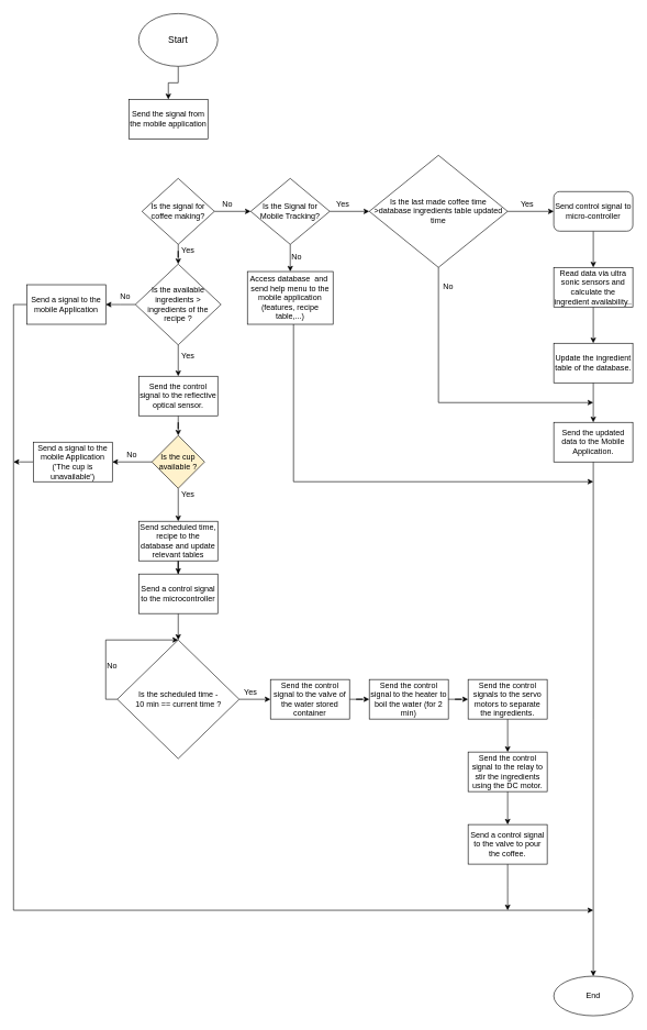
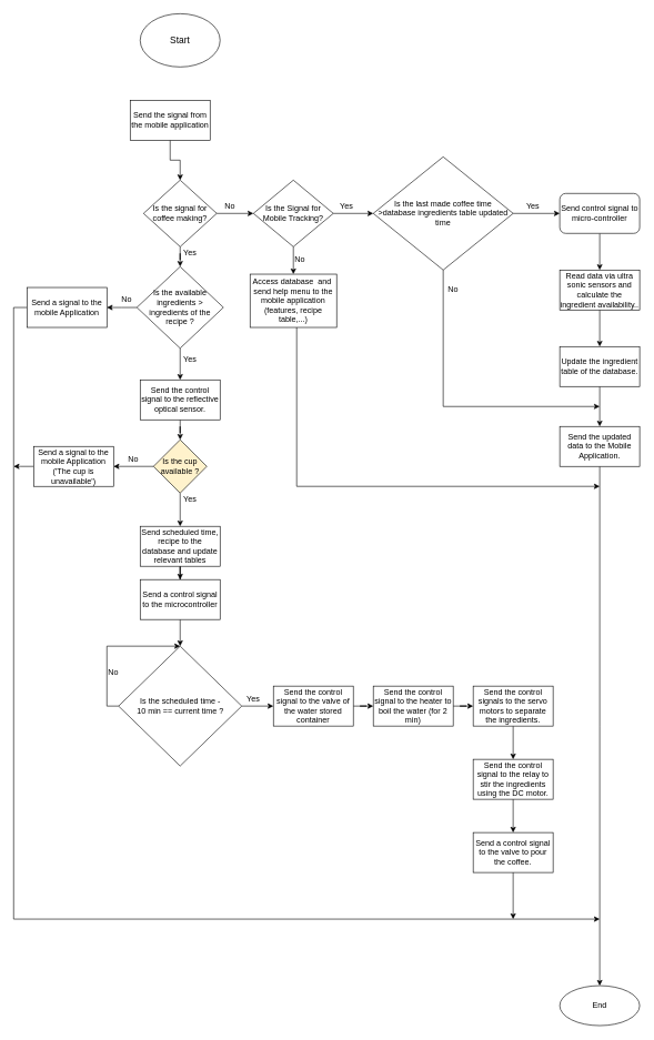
  <mxCell id="0" />
  <mxCell id="1" parent="0" />
- <mxCell id="2" value="" style="edgeStyle=orthogonalEdgeStyle;rounded=0;orthogonalLoop=1;jettySize=auto;html=1;" edge="1" parent="1" source="3" target="5"><mxGeometry relative="1" as="geometry" /></mxCell>
  <mxCell id="3" value="&lt;font style=&quot;font-size: 14px&quot;&gt;Start&lt;/font&gt;" style="ellipse;whiteSpace=wrap;html=1;" vertex="1" parent="1"><mxGeometry x="210" y="20" width="120" height="80" as="geometry" /></mxCell>
+ <mxCell id="4" value="" style="edgeStyle=orthogonalEdgeStyle;rounded=0;orthogonalLoop=1;jettySize=auto;html=1;" edge="1" parent="1" source="5" target="8"><mxGeometry relative="1" as="geometry" /></mxCell>
  <mxCell id="5" value="Send the signal from the mobile application" style="whiteSpace=wrap;html=1;" vertex="1" parent="1"><mxGeometry x="195" y="150" width="120" height="60" as="geometry" /></mxCell>
  <mxCell id="6" value="" style="edgeStyle=orthogonalEdgeStyle;rounded=0;orthogonalLoop=1;jettySize=auto;html=1;" edge="1" parent="1" source="8" target="11"><mxGeometry relative="1" as="geometry" /></mxCell>
  <mxCell id="7" value="" style="edgeStyle=orthogonalEdgeStyle;rounded=0;orthogonalLoop=1;jettySize=auto;html=1;" edge="1" parent="1" source="8" target="33"><mxGeometry relative="1" as="geometry" /></mxCell>
  <mxCell id="8" value="Is the signal for coffee making?" style="rhombus;whiteSpace=wrap;html=1;" vertex="1" parent="1"><mxGeometry x="215" y="270" width="110" height="100" as="geometry" /></mxCell>
  <mxCell id="9" value="" style="edgeStyle=orthogonalEdgeStyle;rounded=0;orthogonalLoop=1;jettySize=auto;html=1;" edge="1" parent="1" source="11" target="16"><mxGeometry relative="1" as="geometry" /></mxCell>
  <mxCell id="10" value="" style="edgeStyle=orthogonalEdgeStyle;rounded=0;orthogonalLoop=1;jettySize=auto;html=1;" edge="1" parent="1" source="11" target="28"><mxGeometry relative="1" as="geometry" /></mxCell>
  <mxCell id="11" value="Is the Signal for Mobile Tracking?" style="rhombus;whiteSpace=wrap;html=1;" vertex="1" parent="1"><mxGeometry x="380" y="270" width="120" height="100" as="geometry" /></mxCell>
  <mxCell id="12" value="No" style="text;html=1;strokeColor=none;fillColor=none;align=center;verticalAlign=middle;whiteSpace=wrap;rounded=0;" vertex="1" parent="1"><mxGeometry x="325" y="300" width="40" height="20" as="geometry" /></mxCell>
  <mxCell id="13" value="Yes" style="text;html=1;strokeColor=none;fillColor=none;align=center;verticalAlign=middle;whiteSpace=wrap;rounded=0;" vertex="1" parent="1"><mxGeometry x="500" y="300" width="40" height="20" as="geometry" /></mxCell>
  <mxCell id="14" value="" style="edgeStyle=orthogonalEdgeStyle;rounded=0;orthogonalLoop=1;jettySize=auto;html=1;" edge="1" parent="1" source="16" target="18"><mxGeometry relative="1" as="geometry" /></mxCell>
  <mxCell id="15" value="" style="edgeStyle=orthogonalEdgeStyle;rounded=0;orthogonalLoop=1;jettySize=auto;html=1;" edge="1" parent="1" source="16"><mxGeometry relative="1" as="geometry"><mxPoint x="900" y="610" as="targetPoint" /><Array as="points"><mxPoint x="665" y="610" /></Array></mxGeometry></mxCell>
  <mxCell id="16" value="&lt;div&gt;Is the last made coffee time&lt;/div&gt;&lt;div&gt; &amp;gt;database ingredients table updated time&lt;/div&gt;" style="rhombus;whiteSpace=wrap;html=1;" vertex="1" parent="1"><mxGeometry x="560" y="235" width="210" height="170" as="geometry" /></mxCell>
  <mxCell id="17" value="" style="edgeStyle=orthogonalEdgeStyle;rounded=0;orthogonalLoop=1;jettySize=auto;html=1;" edge="1" parent="1" source="18" target="21"><mxGeometry relative="1" as="geometry" /></mxCell>
  <mxCell id="18" value="Send control signal to micro-controller" style="whiteSpace=wrap;html=1;rounded=1;" vertex="1" parent="1"><mxGeometry x="840" y="290" width="120" height="60" as="geometry" /></mxCell>
  <mxCell id="19" value="Yes" style="text;html=1;strokeColor=none;fillColor=none;align=center;verticalAlign=middle;whiteSpace=wrap;rounded=0;" vertex="1" parent="1"><mxGeometry x="780" y="300" width="40" height="20" as="geometry" /></mxCell>
  <mxCell id="20" value="" style="edgeStyle=orthogonalEdgeStyle;rounded=0;orthogonalLoop=1;jettySize=auto;html=1;" edge="1" parent="1" source="21" target="23"><mxGeometry relative="1" as="geometry" /></mxCell>
  <mxCell id="21" value="Read data via ultra sonic sensors and calculate the ingredient availability.." style="whiteSpace=wrap;html=1;" vertex="1" parent="1"><mxGeometry x="840" y="405" width="120" height="60" as="geometry" /></mxCell>
  <mxCell id="22" value="" style="edgeStyle=orthogonalEdgeStyle;rounded=0;orthogonalLoop=1;jettySize=auto;html=1;" edge="1" parent="1" source="23" target="25"><mxGeometry relative="1" as="geometry" /></mxCell>
  <mxCell id="23" value="Update the ingredient table of the database." style="whiteSpace=wrap;html=1;" vertex="1" parent="1"><mxGeometry x="840" y="520" width="120" height="60" as="geometry" /></mxCell>
  <mxCell id="24" value="" style="edgeStyle=orthogonalEdgeStyle;rounded=0;orthogonalLoop=1;jettySize=auto;html=1;" edge="1" parent="1" source="25"><mxGeometry relative="1" as="geometry"><mxPoint x="900" y="1480" as="targetPoint" /></mxGeometry></mxCell>
  <mxCell id="25" value="Send the updated data to the Mobile Application." style="whiteSpace=wrap;html=1;" vertex="1" parent="1"><mxGeometry x="840" y="640" width="120" height="60" as="geometry" /></mxCell>
  <mxCell id="26" value="No" style="text;html=1;strokeColor=none;fillColor=none;align=center;verticalAlign=middle;whiteSpace=wrap;rounded=0;" vertex="1" parent="1"><mxGeometry x="660" y="425" width="40" height="20" as="geometry" /></mxCell>
  <mxCell id="27" value="" style="edgeStyle=orthogonalEdgeStyle;rounded=0;orthogonalLoop=1;jettySize=auto;html=1;" edge="1" parent="1" source="28"><mxGeometry relative="1" as="geometry"><mxPoint x="900" y="730" as="targetPoint" /><Array as="points"><mxPoint x="445" y="730" /><mxPoint x="900" y="730" /></Array></mxGeometry></mxCell>
  <mxCell id="28" value="Access database&amp;nbsp; and&amp;nbsp; send help menu to the mobile application (features, recipe table,...)" style="whiteSpace=wrap;html=1;" vertex="1" parent="1"><mxGeometry x="375" y="411.25" width="130" height="80" as="geometry" /></mxCell>
  <mxCell id="29" value="No" style="text;html=1;strokeColor=none;fillColor=none;align=center;verticalAlign=middle;whiteSpace=wrap;rounded=0;" vertex="1" parent="1"><mxGeometry x="430" y="380" width="40" height="20" as="geometry" /></mxCell>
  <mxCell id="30" value="Yes" style="text;html=1;strokeColor=none;fillColor=none;align=center;verticalAlign=middle;whiteSpace=wrap;rounded=0;" vertex="1" parent="1"><mxGeometry x="265" y="370" width="40" height="20" as="geometry" /></mxCell>
  <mxCell id="31" value="" style="edgeStyle=orthogonalEdgeStyle;rounded=0;orthogonalLoop=1;jettySize=auto;html=1;" edge="1" parent="1" source="33" target="37"><mxGeometry relative="1" as="geometry" /></mxCell>
  <mxCell id="32" value="" style="edgeStyle=orthogonalEdgeStyle;rounded=0;orthogonalLoop=1;jettySize=auto;html=1;" edge="1" parent="1" source="33" target="64"><mxGeometry relative="1" as="geometry" /></mxCell>
  <mxCell id="33" value="Is the available ingredients &amp;gt; ingredients of the recipe ?" style="rhombus;whiteSpace=wrap;html=1;" vertex="1" parent="1"><mxGeometry x="205" y="400" width="130" height="122.5" as="geometry" /></mxCell>
  <mxCell id="34" value="" style="edgeStyle=orthogonalEdgeStyle;rounded=0;orthogonalLoop=1;jettySize=auto;html=1;exitX=0;exitY=0.5;exitDx=0;exitDy=0;" edge="1" parent="1" source="52"><mxGeometry relative="1" as="geometry"><mxPoint x="270" y="970" as="targetPoint" /><Array as="points"><mxPoint x="160" y="1060" /><mxPoint x="160" y="970" /></Array><mxPoint x="195" y="1060" as="sourcePoint" /></mxGeometry></mxCell>
  <mxCell id="35" value="Yes" style="text;html=1;strokeColor=none;fillColor=none;align=center;verticalAlign=middle;whiteSpace=wrap;rounded=0;" vertex="1" parent="1"><mxGeometry x="265" y="740" width="40" height="20" as="geometry" /></mxCell>
  <mxCell id="36" value="" style="edgeStyle=orthogonalEdgeStyle;rounded=0;orthogonalLoop=1;jettySize=auto;html=1;" edge="1" parent="1" source="37"><mxGeometry relative="1" as="geometry"><mxPoint x="900" y="1380" as="targetPoint" /><Array as="points"><mxPoint x="20" y="461" /><mxPoint x="20" y="1380" /></Array></mxGeometry></mxCell>
  <mxCell id="37" value="Send a signal to the mobile Application" style="whiteSpace=wrap;html=1;" vertex="1" parent="1"><mxGeometry x="40" y="431.25" width="120" height="60" as="geometry" /></mxCell>
  <mxCell id="38" value="No" style="text;html=1;strokeColor=none;fillColor=none;align=center;verticalAlign=middle;whiteSpace=wrap;rounded=0;" vertex="1" parent="1"><mxGeometry x="170" width="40" height="20" as="geometry" y="440" /></mxCell>
  <mxCell id="39" value="" style="edgeStyle=orthogonalEdgeStyle;rounded=0;orthogonalLoop=1;jettySize=auto;html=1;" edge="1" parent="1" source="41" target="46"><mxGeometry relative="1" as="geometry" /></mxCell>
  <mxCell id="40" value="" style="edgeStyle=orthogonalEdgeStyle;rounded=0;orthogonalLoop=1;jettySize=auto;html=1;" edge="1" parent="1" source="41" target="48"><mxGeometry relative="1" as="geometry" /></mxCell>
  <mxCell id="41" value="Is the cup available ?" style="rhombus;whiteSpace=wrap;html=1;fillColor=#fff2cc;" vertex="1" parent="1"><mxGeometry x="230" y="660" width="80" height="80" as="geometry" /></mxCell>
  <mxCell id="42" value="" style="edgeStyle=orthogonalEdgeStyle;rounded=0;orthogonalLoop=1;jettySize=auto;html=1;" edge="1" parent="1" source="43"><mxGeometry relative="1" as="geometry"><mxPoint x="770" y="1380" as="targetPoint" /></mxGeometry></mxCell>
  <mxCell id="43" value="Send a control signal to the valve to pour the coffee." style="whiteSpace=wrap;html=1;" vertex="1" parent="1"><mxGeometry x="710" y="1250" width="120" height="60" as="geometry" /></mxCell>
  <mxCell id="44" value="No" style="text;html=1;strokeColor=none;fillColor=none;align=center;verticalAlign=middle;whiteSpace=wrap;rounded=0;" vertex="1" parent="1"><mxGeometry x="180" y="680" width="40" height="20" as="geometry" /></mxCell>
  <mxCell id="45" value="" style="edgeStyle=orthogonalEdgeStyle;rounded=0;orthogonalLoop=1;jettySize=auto;html=1;" edge="1" parent="1" source="46"><mxGeometry relative="1" as="geometry"><mxPoint x="20" y="700" as="targetPoint" /></mxGeometry></mxCell>
  <mxCell id="46" value="&lt;div&gt;Send a signal to the mobile Application&lt;/div&gt;&lt;div&gt;('The cup is unavailable')&lt;br&gt;&lt;/div&gt;" style="whiteSpace=wrap;html=1;" vertex="1" parent="1"><mxGeometry x="50" y="670" width="120" height="60" as="geometry" /></mxCell>
  <mxCell id="47" value="" style="edgeStyle=orthogonalEdgeStyle;rounded=0;orthogonalLoop=1;jettySize=auto;html=1;" edge="1" parent="1" source="48" target="50"><mxGeometry relative="1" as="geometry" /></mxCell>
  <mxCell id="48" value="Send scheduled time, recipe to the database and update relevant tables" style="whiteSpace=wrap;html=1;" vertex="1" parent="1"><mxGeometry x="210" y="790" width="120" height="60" as="geometry" /></mxCell>
  <mxCell id="49" value="" style="edgeStyle=orthogonalEdgeStyle;rounded=0;orthogonalLoop=1;jettySize=auto;html=1;" edge="1" parent="1" source="50" target="52"><mxGeometry relative="1" as="geometry" /></mxCell>
  <mxCell id="50" value="Send a control signal to the microcontroller" style="whiteSpace=wrap;html=1;" vertex="1" parent="1"><mxGeometry x="210" y="870" width="120" height="60" as="geometry" /></mxCell>
  <mxCell id="51" value="" style="edgeStyle=orthogonalEdgeStyle;rounded=0;orthogonalLoop=1;jettySize=auto;html=1;" edge="1" parent="1" source="52" target="54"><mxGeometry relative="1" as="geometry" /></mxCell>
  <mxCell id="52" value="&lt;div&gt;Is the scheduled time - &lt;br&gt;&lt;/div&gt;&lt;div&gt;10 min == current time ?&lt;/div&gt;" style="rhombus;whiteSpace=wrap;html=1;" vertex="1" parent="1"><mxGeometry x="177.5" y="970" width="185" height="180" as="geometry" /></mxCell>
  <mxCell id="53" value="" style="edgeStyle=orthogonalEdgeStyle;rounded=0;orthogonalLoop=1;jettySize=auto;html=1;" edge="1" parent="1" source="54" target="56"><mxGeometry relative="1" as="geometry" /></mxCell>
  <mxCell id="54" value="Send the control signal to the valve of the water stored container " style="whiteSpace=wrap;html=1;" vertex="1" parent="1"><mxGeometry x="410" y="1030" width="120" height="60" as="geometry" /></mxCell>
  <mxCell id="55" value="" style="edgeStyle=orthogonalEdgeStyle;rounded=0;orthogonalLoop=1;jettySize=auto;html=1;" edge="1" parent="1" source="56" target="59"><mxGeometry relative="1" as="geometry" /></mxCell>
  <mxCell id="56" value="Send the control signal to the heater to boil the water (for 2 min)" style="whiteSpace=wrap;html=1;" vertex="1" parent="1"><mxGeometry x="560" y="1030" width="120" height="60" as="geometry" /></mxCell>
  <mxCell id="57" value="Yes" style="text;html=1;strokeColor=none;fillColor=none;align=center;verticalAlign=middle;whiteSpace=wrap;rounded=0;" vertex="1" parent="1"><mxGeometry x="360" y="1040" width="40" height="20" as="geometry" /></mxCell>
  <mxCell id="58" value="" style="edgeStyle=orthogonalEdgeStyle;rounded=0;orthogonalLoop=1;jettySize=auto;html=1;" edge="1" parent="1" source="59" target="61"><mxGeometry relative="1" as="geometry" /></mxCell>
  <mxCell id="59" value="Send the control signals to the servo motors to separate the ingredients." style="whiteSpace=wrap;html=1;" vertex="1" parent="1"><mxGeometry x="710" y="1030" width="120" height="60" as="geometry" /></mxCell>
  <mxCell id="60" value="" style="edgeStyle=orthogonalEdgeStyle;rounded=0;orthogonalLoop=1;jettySize=auto;html=1;" edge="1" parent="1" source="61" target="43"><mxGeometry relative="1" as="geometry" /></mxCell>
  <mxCell id="61" value="Send the control signal to the relay to stir the ingredients using the DC motor." style="whiteSpace=wrap;html=1;" vertex="1" parent="1"><mxGeometry x="710" y="1140" width="120" height="60" as="geometry" /></mxCell>
  <mxCell id="62" value="Yes" style="text;html=1;strokeColor=none;fillColor=none;align=center;verticalAlign=middle;whiteSpace=wrap;rounded=0;" vertex="1" parent="1"><mxGeometry x="265" y="530" width="40" height="20" as="geometry" /></mxCell>
  <mxCell id="63" value="" style="edgeStyle=orthogonalEdgeStyle;rounded=0;orthogonalLoop=1;jettySize=auto;html=1;" edge="1" parent="1" source="64" target="41"><mxGeometry relative="1" as="geometry" /></mxCell>
  <mxCell id="64" value="Send the control signal to the reflective optical sensor." style="whiteSpace=wrap;html=1;" vertex="1" parent="1"><mxGeometry x="210" y="570" width="120" height="60" as="geometry" /></mxCell>
  <mxCell id="65" value="No" style="text;html=1;strokeColor=none;fillColor=none;align=center;verticalAlign=middle;whiteSpace=wrap;rounded=0;" vertex="1" parent="1"><mxGeometry x="150" y="1000" width="40" height="20" as="geometry" /></mxCell>
  <mxCell id="66" value="End" style="ellipse;whiteSpace=wrap;html=1;" vertex="1" parent="1"><mxGeometry x="840" y="1480" width="120" height="60" as="geometry" /></mxCell>
